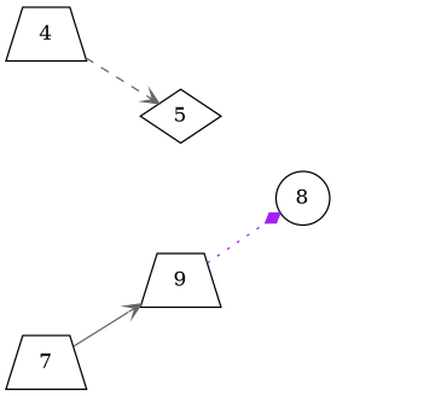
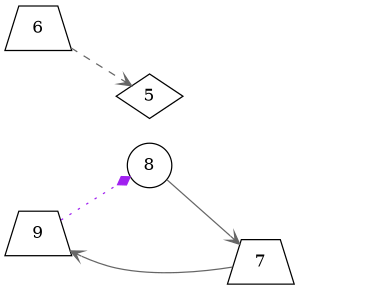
  digraph {
    rankdir=LR
    node [shape=circle]
    edge [style=invis weight=10]
    n1 [label=9 shape=trapezium]
    n2 [label=8]
    n3 [label="#" style=invis]
    n4 [label=7 shape=trapezium]
    n5 [label="#" style=invis]
    n6 [label="#" style=invis]
-   n7 [label=4 shape=trapezium]
+   n7 [label=6 shape=trapezium]
    n8 [label="#" style=invis]
    n9 [label=5 shape=diamond]
    n10 [label="#" style=invis]
    n1 -> n2 [arrowhead=diamond color=purple style=dotted weight=""]
    n1 -> n3
+   n2 -> n4 [arrowhead=vee color=gray40 style=solid weight=""]
    n2 -> n5
    n4 -> n1 [arrowhead=vee color=gray40 style=solid weight=""]
    n4 -> n6
    n7 -> n8
    n7 -> n9 [arrowhead=vee color=gray40 style=dashed weight=""]
    n9 -> n10
  }
